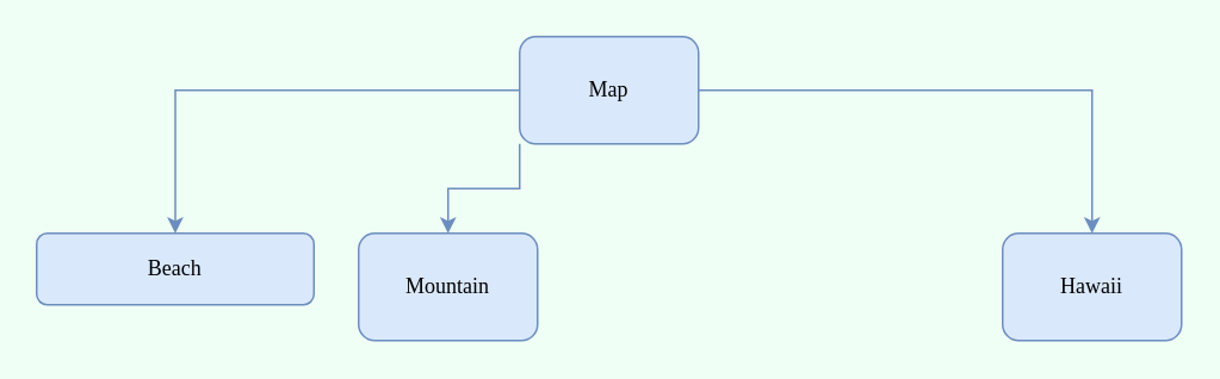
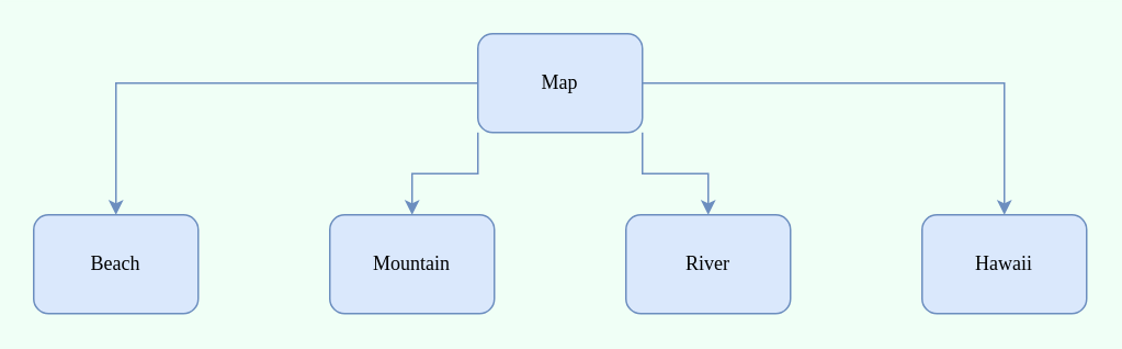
  <mxCell id="0" />
  <mxCell id="1" parent="0" />
- <mxCell id="2" value="&lt;span style=&quot;font-size: 12px;&quot;&gt;Beach&lt;/span&gt;" style="rounded=1;whiteSpace=wrap;html=1;shadow=0;labelBackgroundColor=none;strokeWidth=1;fontFamily=Verdana;fontSize=8;align=center;fillColor=#dae8fc;strokeColor=#6c8ebf;" vertex="1" parent="1"><mxGeometry x="20" y="130" width="155" height="40" as="geometry" /></mxCell>
+ <mxCell id="2" value="&lt;span style=&quot;font-size: 12px;&quot;&gt;Beach&lt;/span&gt;" style="rounded=1;whiteSpace=wrap;html=1;shadow=0;labelBackgroundColor=none;strokeWidth=1;fontFamily=Verdana;fontSize=8;align=center;fillColor=#dae8fc;strokeColor=#6c8ebf;" vertex="1" parent="1"><mxGeometry x="20" y="130" width="100" height="60" as="geometry" /></mxCell>
+ <mxCell id="3" value="&lt;font style=&quot;font-size: 12px;&quot;&gt;River&lt;/font&gt;" style="rounded=1;whiteSpace=wrap;html=1;shadow=0;labelBackgroundColor=none;strokeWidth=1;fontFamily=Verdana;fontSize=8;align=center;fillColor=#dae8fc;strokeColor=#6c8ebf;" vertex="1" parent="1"><mxGeometry x="380" y="130" width="100" height="60" as="geometry" /></mxCell>
  <mxCell id="4" value="&lt;font style=&quot;font-size: 12px;&quot;&gt;Mountain&lt;/font&gt;" style="rounded=1;whiteSpace=wrap;html=1;shadow=0;labelBackgroundColor=none;strokeWidth=1;fontFamily=Verdana;fontSize=8;align=center;fillColor=#dae8fc;strokeColor=#6c8ebf;" vertex="1" parent="1"><mxGeometry x="200" y="130" width="100" height="60" as="geometry" /></mxCell>
  <mxCell id="5" value="&lt;font style=&quot;font-size: 12px;&quot;&gt;Hawaii&lt;/font&gt;" style="rounded=1;whiteSpace=wrap;html=1;shadow=0;labelBackgroundColor=none;strokeWidth=1;fontFamily=Verdana;fontSize=8;align=center;fillColor=#dae8fc;strokeColor=#6c8ebf;" vertex="1" parent="1"><mxGeometry x="560" y="130" width="100" height="60" as="geometry" /></mxCell>
  <mxCell id="6" style="edgeStyle=orthogonalEdgeStyle;rounded=0;orthogonalLoop=1;jettySize=auto;html=1;exitX=0;exitY=0.5;exitDx=0;exitDy=0;entryX=0.5;entryY=0;entryDx=0;entryDy=0;fontSize=12;fillColor=#dae8fc;strokeColor=#6c8ebf;" edge="1" parent="1" source="10" target="2"><mxGeometry relative="1" as="geometry" /></mxCell>
  <mxCell id="7" style="edgeStyle=orthogonalEdgeStyle;rounded=0;orthogonalLoop=1;jettySize=auto;html=1;exitX=0;exitY=1;exitDx=0;exitDy=0;entryX=0.5;entryY=0;entryDx=0;entryDy=0;fontSize=12;fillColor=#dae8fc;strokeColor=#6c8ebf;" edge="1" parent="1" source="10" target="4"><mxGeometry relative="1" as="geometry" /></mxCell>
+ <mxCell id="8" style="edgeStyle=orthogonalEdgeStyle;rounded=0;orthogonalLoop=1;jettySize=auto;html=1;exitX=1;exitY=1;exitDx=0;exitDy=0;fontSize=12;fillColor=#dae8fc;strokeColor=#6c8ebf;" edge="1" parent="1" source="10" target="3"><mxGeometry relative="1" as="geometry" /></mxCell>
  <mxCell id="9" style="edgeStyle=orthogonalEdgeStyle;rounded=0;orthogonalLoop=1;jettySize=auto;html=1;exitX=1;exitY=0.5;exitDx=0;exitDy=0;entryX=0.5;entryY=0;entryDx=0;entryDy=0;fontSize=12;fillColor=#dae8fc;strokeColor=#6c8ebf;" edge="1" parent="1" source="10" target="5"><mxGeometry relative="1" as="geometry" /></mxCell>
  <mxCell id="10" value="&lt;font style=&quot;font-size: 12px;&quot;&gt;Map&lt;br&gt;&lt;/font&gt;" style="rounded=1;whiteSpace=wrap;html=1;shadow=0;labelBackgroundColor=none;strokeWidth=1;fontFamily=Verdana;fontSize=8;align=center;fillColor=#dae8fc;strokeColor=#6c8ebf;" vertex="1" parent="1"><mxGeometry x="290" y="20" width="100" height="60" as="geometry" /></mxCell>
